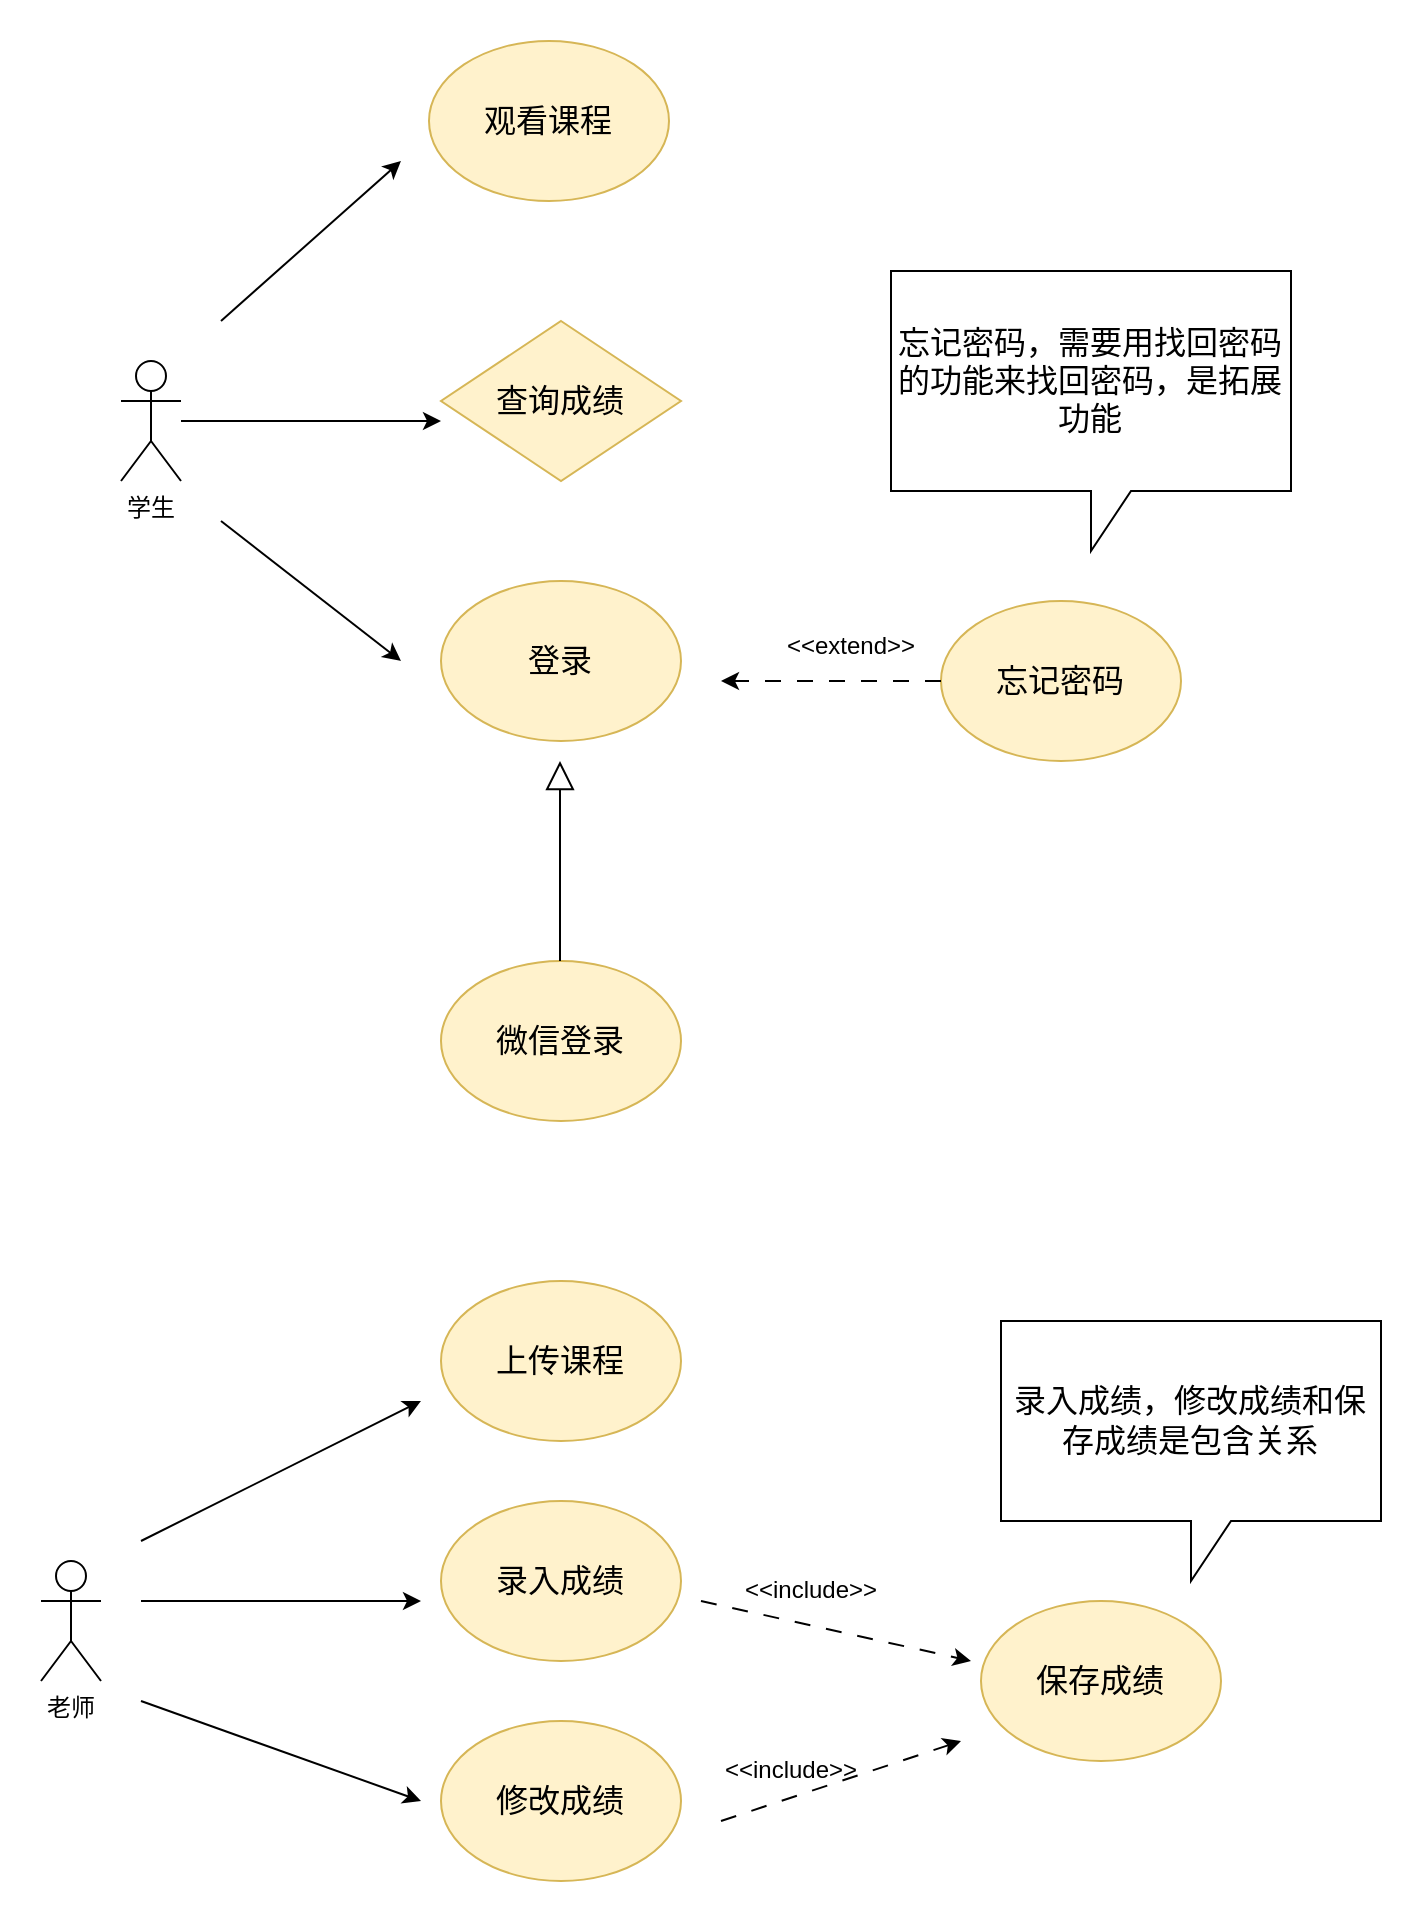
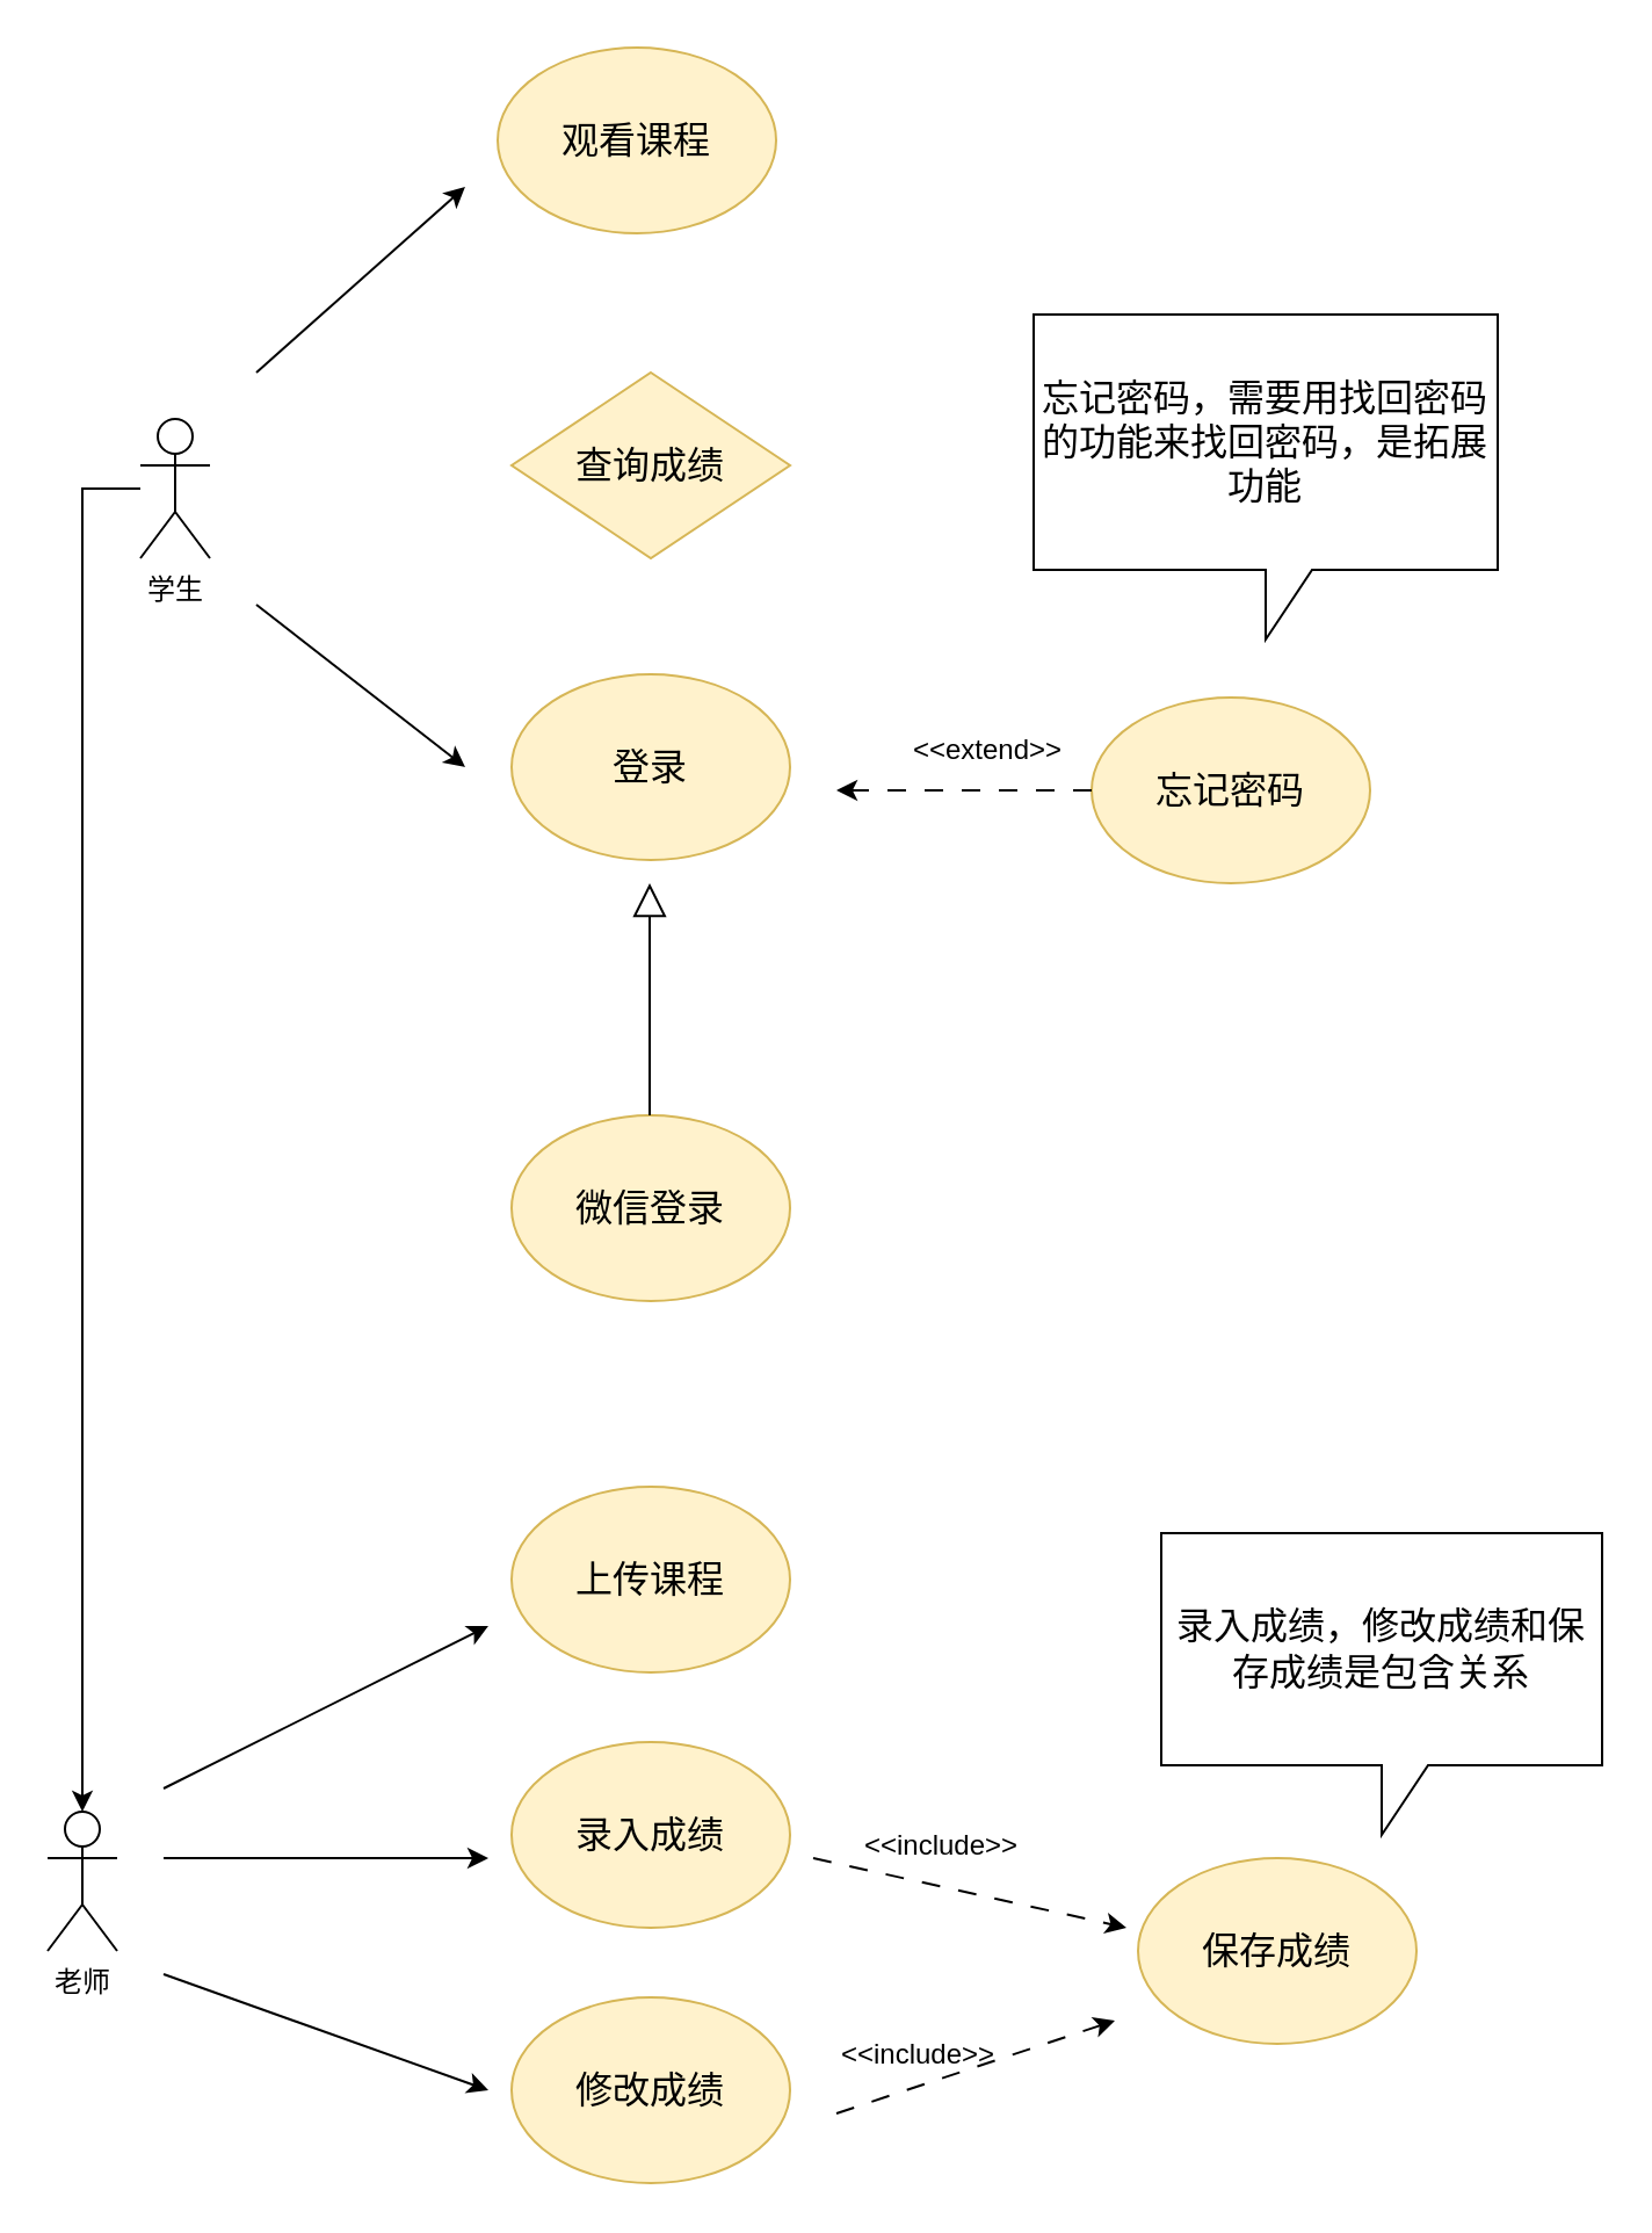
  <mxCell id="0" />
  <mxCell id="1" parent="0" />
  <mxCell id="2" value="学生" style="shape=umlActor;verticalLabelPosition=bottom;verticalAlign=top;html=1;outlineConnect=0;" vertex="1" parent="1"><mxGeometry x="60" y="180" width="30" height="60" as="geometry" /></mxCell>
  <mxCell id="3" value="观看课程" style="ellipse;whiteSpace=wrap;html=1;fillColor=#fff2cc;strokeColor=#d6b656;fontSize=16;" vertex="1" parent="1"><mxGeometry x="214" y="20" width="120" height="80" as="geometry" /></mxCell>
  <mxCell id="4" value="查询成绩" style="rhombus;whiteSpace=wrap;html=1;fillColor=#fff2cc;strokeColor=#d6b656;fontSize=16;" vertex="1" parent="1"><mxGeometry x="220" y="160" width="120" height="80" as="geometry" /></mxCell>
  <mxCell id="5" value="登录" style="ellipse;whiteSpace=wrap;html=1;fillColor=#fff2cc;strokeColor=#d6b656;fontSize=16;" vertex="1" parent="1"><mxGeometry x="220" y="290" width="120" height="80" as="geometry" /></mxCell>
  <mxCell id="6" value="" style="endArrow=classic;html=1;rounded=0;" edge="1" parent="1"><mxGeometry width="50" height="50" relative="1" as="geometry"><mxPoint x="110" y="160" as="sourcePoint" /><mxPoint x="200" y="80" as="targetPoint" /></mxGeometry></mxCell>
- <mxCell id="7" style="edgeStyle=orthogonalEdgeStyle;rounded=0;orthogonalLoop=1;jettySize=auto;html=1;entryX=0;entryY=0.625;entryDx=0;entryDy=0;entryPerimeter=0;" edge="1" parent="1" source="2" target="4"><mxGeometry relative="1" as="geometry" /></mxCell>
+ <mxCell id="7" style="edgeStyle=orthogonalEdgeStyle;rounded=0;orthogonalLoop=1;jettySize=auto;html=1;" edge="1" parent="1" source="2" target="15"><mxGeometry relative="1" as="geometry" /></mxCell>
  <mxCell id="8" value="" style="endArrow=classic;html=1;rounded=0;" edge="1" parent="1"><mxGeometry width="50" height="50" relative="1" as="geometry"><mxPoint x="110" y="260" as="sourcePoint" /><mxPoint x="200" y="330" as="targetPoint" /></mxGeometry></mxCell>
  <mxCell id="9" value="忘记密码" style="ellipse;whiteSpace=wrap;html=1;fillColor=#fff2cc;strokeColor=#d6b656;fontSize=16;" vertex="1" parent="1"><mxGeometry x="470" y="300" width="120" height="80" as="geometry" /></mxCell>
  <mxCell id="10" value="" style="endArrow=classic;html=1;rounded=0;dashed=1;dashPattern=8 8;" edge="1" parent="1"><mxGeometry width="50" height="50" relative="1" as="geometry"><mxPoint x="470" y="340" as="sourcePoint" /><mxPoint x="360" y="340" as="targetPoint" /></mxGeometry></mxCell>
  <mxCell id="11" value="&amp;lt;&amp;lt;extend&amp;gt;&amp;gt;" style="text;html=1;align=center;verticalAlign=middle;resizable=0;points=[];autosize=1;strokeColor=none;fillColor=none;" vertex="1" parent="1"><mxGeometry x="380" y="308" width="90" height="30" as="geometry" /></mxCell>
  <mxCell id="12" value="忘记密码，需要用找回密码的功能来找回密码，是拓展功能" style="shape=callout;whiteSpace=wrap;html=1;perimeter=calloutPerimeter;fontSize=16;" vertex="1" parent="1"><mxGeometry x="445" y="135" width="200" height="140" as="geometry" /></mxCell>
  <mxCell id="13" value="微信登录" style="ellipse;whiteSpace=wrap;html=1;fillColor=#fff2cc;strokeColor=#d6b656;fontSize=16;" vertex="1" parent="1"><mxGeometry x="220" y="480" width="120" height="80" as="geometry" /></mxCell>
  <mxCell id="14" value="" style="endArrow=block;html=1;rounded=0;endFill=0;endSize=12;" edge="1" parent="1"><mxGeometry width="50" height="50" relative="1" as="geometry"><mxPoint x="279.5" y="480" as="sourcePoint" /><mxPoint x="279.5" y="380" as="targetPoint" /></mxGeometry></mxCell>
  <mxCell id="15" value="老师" style="shape=umlActor;verticalLabelPosition=bottom;verticalAlign=top;html=1;outlineConnect=0;" vertex="1" parent="1"><mxGeometry x="20" y="780" width="30" height="60" as="geometry" /></mxCell>
  <mxCell id="16" value="上传课程" style="ellipse;whiteSpace=wrap;html=1;fillColor=#fff2cc;strokeColor=#d6b656;fontSize=16;" vertex="1" parent="1"><mxGeometry x="220" y="640" width="120" height="80" as="geometry" /></mxCell>
  <mxCell id="17" value="录入成绩" style="ellipse;whiteSpace=wrap;html=1;fillColor=#fff2cc;strokeColor=#d6b656;fontSize=16;" vertex="1" parent="1"><mxGeometry x="220" y="750" width="120" height="80" as="geometry" /></mxCell>
  <mxCell id="18" value="修改成绩" style="ellipse;whiteSpace=wrap;html=1;fillColor=#fff2cc;strokeColor=#d6b656;fontSize=16;" vertex="1" parent="1"><mxGeometry x="220" y="860" width="120" height="80" as="geometry" /></mxCell>
  <mxCell id="19" value="" style="endArrow=classic;html=1;rounded=0;" edge="1" parent="1"><mxGeometry width="50" height="50" relative="1" as="geometry"><mxPoint x="70" y="800" as="sourcePoint" /><mxPoint x="210" y="800" as="targetPoint" /></mxGeometry></mxCell>
  <mxCell id="20" value="" style="endArrow=classic;html=1;rounded=0;" edge="1" parent="1"><mxGeometry width="50" height="50" relative="1" as="geometry"><mxPoint x="70" y="770" as="sourcePoint" /><mxPoint x="210" y="700" as="targetPoint" /></mxGeometry></mxCell>
  <mxCell id="21" value="" style="endArrow=classic;html=1;rounded=0;" edge="1" parent="1"><mxGeometry width="50" height="50" relative="1" as="geometry"><mxPoint x="70" y="850" as="sourcePoint" /><mxPoint x="210" y="900" as="targetPoint" /></mxGeometry></mxCell>
  <mxCell id="22" value="保存成绩" style="ellipse;whiteSpace=wrap;html=1;fillColor=#fff2cc;strokeColor=#d6b656;fontSize=16;" vertex="1" parent="1"><mxGeometry x="490" y="800" width="120" height="80" as="geometry" /></mxCell>
  <mxCell id="23" value="" style="endArrow=classic;html=1;rounded=0;dashed=1;dashPattern=8 8;" edge="1" parent="1"><mxGeometry width="50" height="50" relative="1" as="geometry"><mxPoint x="350" y="800" as="sourcePoint" /><mxPoint x="485" y="830" as="targetPoint" /></mxGeometry></mxCell>
  <mxCell id="24" value="" style="endArrow=classic;html=1;rounded=0;dashed=1;dashPattern=8 8;" edge="1" parent="1"><mxGeometry width="50" height="50" relative="1" as="geometry"><mxPoint x="360" y="910" as="sourcePoint" /><mxPoint x="480" y="870" as="targetPoint" /></mxGeometry></mxCell>
  <mxCell id="25" value="&amp;lt;&amp;lt;include&amp;gt;&amp;gt;" style="text;html=1;align=center;verticalAlign=middle;resizable=0;points=[];autosize=1;strokeColor=none;fillColor=none;" vertex="1" parent="1"><mxGeometry x="360" y="780" width="90" height="30" as="geometry" /></mxCell>
  <mxCell id="26" value="&amp;lt;&amp;lt;include&amp;gt;&amp;gt;" style="text;html=1;align=center;verticalAlign=middle;resizable=0;points=[];autosize=1;strokeColor=none;fillColor=none;" vertex="1" parent="1"><mxGeometry x="350" y="870" width="90" height="30" as="geometry" /></mxCell>
  <mxCell id="27" value="录入成绩，修改成绩和保存成绩是包含关系" style="shape=callout;whiteSpace=wrap;html=1;perimeter=calloutPerimeter;fontSize=16;" vertex="1" parent="1"><mxGeometry x="500" y="660" width="190" height="130" as="geometry" /></mxCell>
